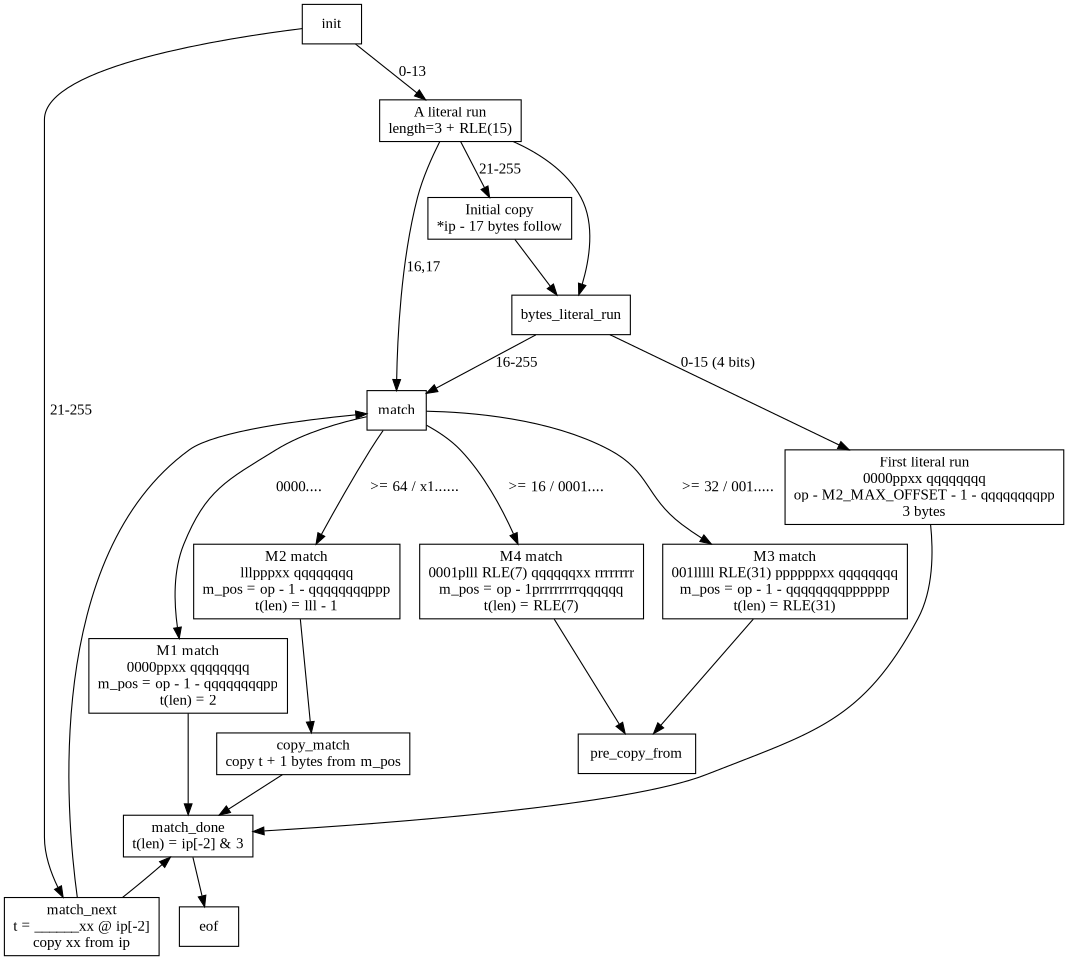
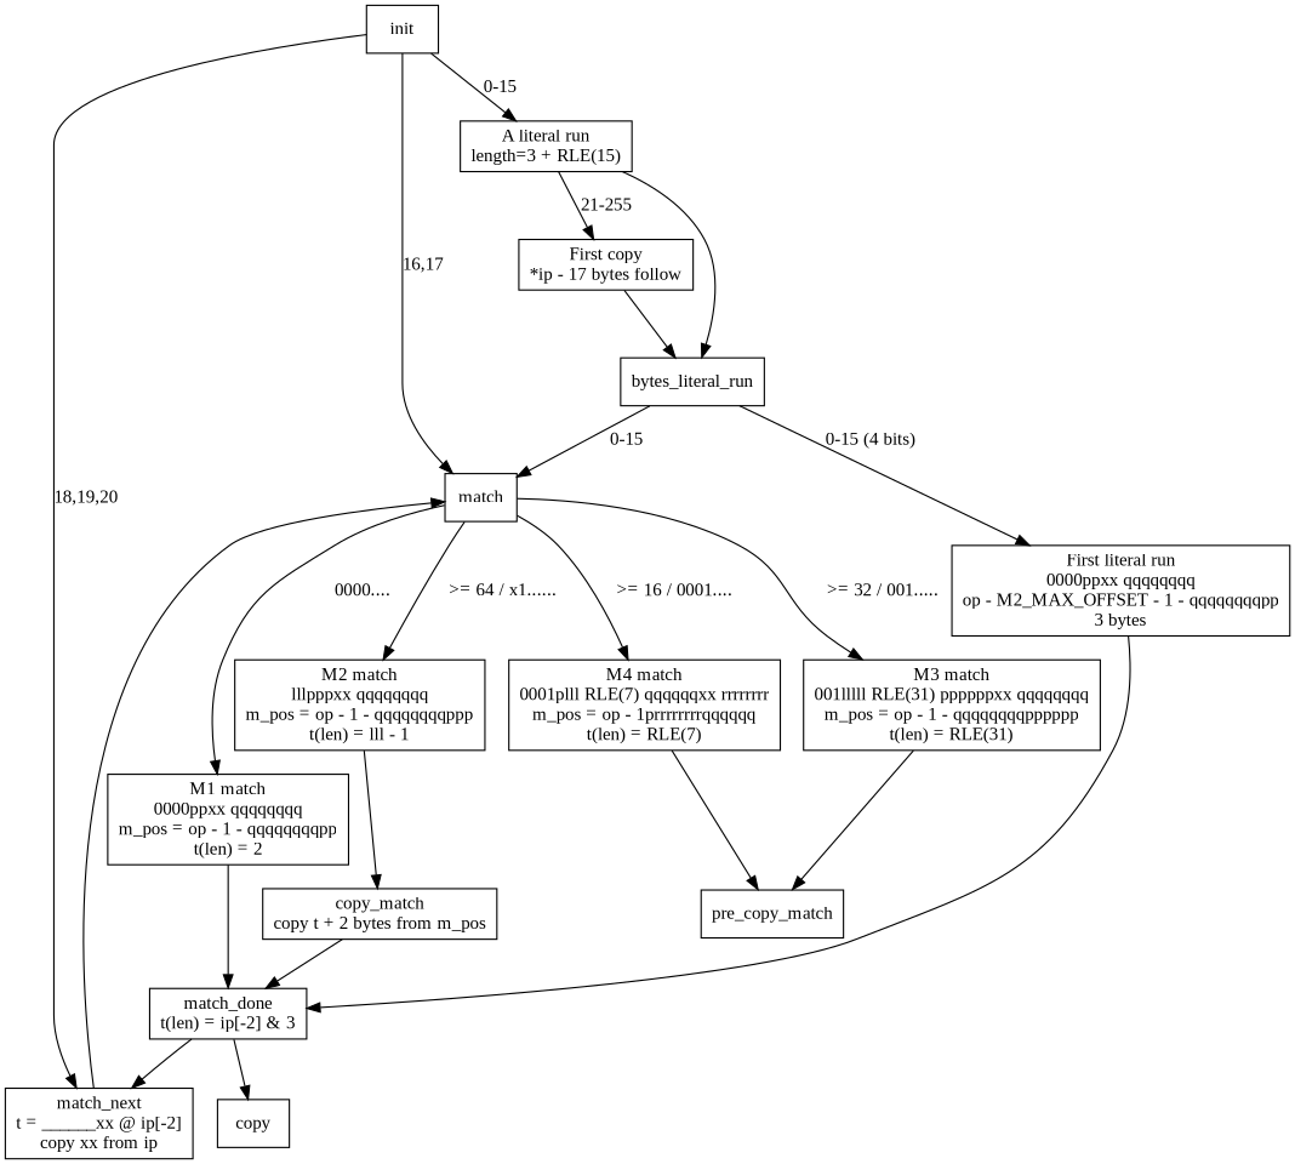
  digraph {
    fontname="Liberation Serif"
    node [fontname="Liberation Serif" shape=box]
    edge [fontname="Liberation Serif"]
    n1 [label="A literal run\nlength=3 + RLE(15)"]
-   n2 [label="Initial copy\n*ip - 17 bytes follow"]
+   n2 [label="First copy\n*ip - 17 bytes follow"]
    n3 [label=bytes_literal_run]
    init
    match
    match_next [label="\N\nt = ______xx @ ip[-2]\ncopy xx from ip"]
    n7 [label="M2 match\nlllpppxx qqqqqqqq\nm_pos = op - 1 - qqqqqqqqppp\nt(len) = lll - 1"]
    n8 [label="M3 match\n001lllll RLE(31) ppppppxx qqqqqqqq\nm_pos = op - 1 - qqqqqqqqpppppp\nt(len) = RLE(31)"]
    n9 [label="M4 match\n0001plll RLE(7) qqqqqqxx rrrrrrrr\nm_pos = op - 1prrrrrrrrqqqqqq\nt(len) = RLE(7)"]
    n10 [label="M1 match\n0000ppxx qqqqqqqq\nm_pos = op - 1 - qqqqqqqqpp\nt(len) = 2"]
    n11 [label="First literal run\n0000ppxx qqqqqqqq\nop - M2_MAX_OFFSET - 1 - qqqqqqqqpp\n3 bytes\n"]
-   copy_match [label="\N\ncopy t + 1 bytes from m_pos"]
-   pre_copy_match [label=pre_copy_from]
+   copy_match [label="\N\ncopy t + 2 bytes from m_pos"]
+   pre_copy_match
    match_done [label="\N\nt(len) = ip[-2] & 3"]
-   eof
+   eof [label=copy]
    n1 -> n2 [label="21-255"]
    n1 -> n3
    n2 -> n3
-   n3 -> match [label="16-255"]
+   n3 -> match [label="0-15"]
    n3 -> n11 [label="0-15 (4 bits)"]
-   init -> n1 [label="0-13"]
-   n1 -> match [label="16,17"]
-   init -> match_next [label="21-255"]
+   init -> n1 [label="0-15"]
+   init -> match [label="16,17"]
+   init -> match_next [label="18,19,20"]
    match -> n7 [label=">= 64 / x1......"]
    match -> n8 [label=">= 32 / 001....."]
    match -> n9 [label=">= 16 / 0001...."]
    match -> n10 [label="0000...."]
    match_next -> match [constraint=false]
    n7 -> copy_match
    n8 -> pre_copy_match
    n9 -> pre_copy_match
    n10 -> match_done
    n11 -> match_done
    copy_match -> match_done
-   match_next -> match_done
+   match_done -> match_next
    match_done -> eof
  }
